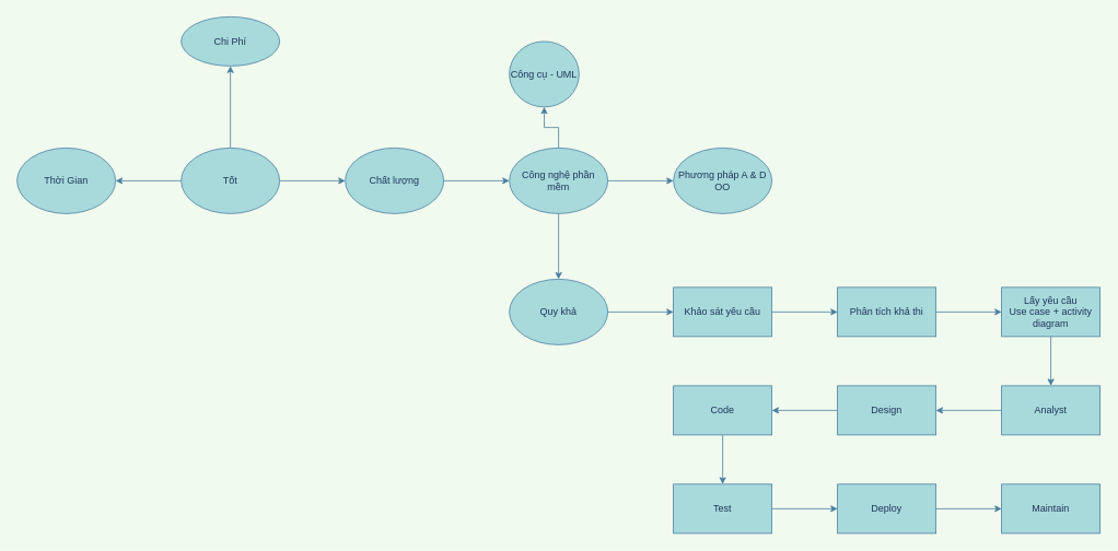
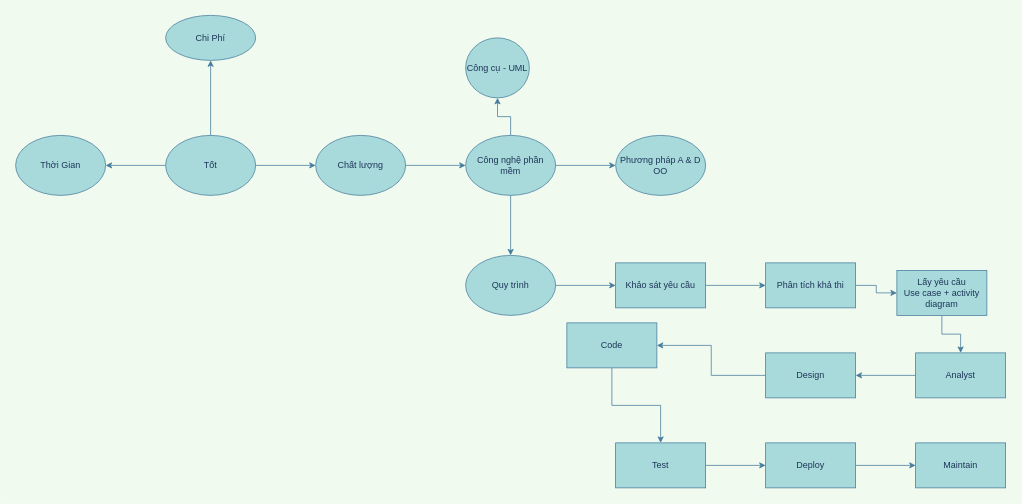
  <mxCell id="0" />
  <mxCell id="1" parent="0" />
  <mxCell id="2" value="" style="edgeStyle=orthogonalEdgeStyle;rounded=0;orthogonalLoop=1;jettySize=auto;html=1;labelBackgroundColor=#F1FAEE;strokeColor=#457B9D;fontColor=#1D3557;" edge="1" parent="1" source="5" target="6"><mxGeometry relative="1" as="geometry" /></mxCell>
  <mxCell id="3" value="" style="edgeStyle=orthogonalEdgeStyle;rounded=0;orthogonalLoop=1;jettySize=auto;html=1;labelBackgroundColor=#F1FAEE;strokeColor=#457B9D;fontColor=#1D3557;" edge="1" parent="1" source="5" target="7"><mxGeometry relative="1" as="geometry" /></mxCell>
  <mxCell id="4" value="" style="edgeStyle=orthogonalEdgeStyle;rounded=0;orthogonalLoop=1;jettySize=auto;html=1;labelBackgroundColor=#F1FAEE;strokeColor=#457B9D;fontColor=#1D3557;" edge="1" parent="1" source="5" target="9"><mxGeometry relative="1" as="geometry" /></mxCell>
  <mxCell id="5" value="Tốt" style="ellipse;whiteSpace=wrap;html=1;fillColor=#A8DADC;strokeColor=#457B9D;fontColor=#1D3557;" vertex="1" parent="1"><mxGeometry x="220" y="180" width="120" height="80" as="geometry" /></mxCell>
  <mxCell id="6" value="Chi Phí" style="ellipse;whiteSpace=wrap;html=1;fillColor=#A8DADC;strokeColor=#457B9D;fontColor=#1D3557;" vertex="1" parent="1"><mxGeometry x="220" y="20" width="120" height="60" as="geometry" /></mxCell>
  <mxCell id="7" value="Thời Gian" style="ellipse;whiteSpace=wrap;html=1;fillColor=#A8DADC;strokeColor=#457B9D;fontColor=#1D3557;" vertex="1" parent="1"><mxGeometry x="20" y="180" width="120" height="80" as="geometry" /></mxCell>
  <mxCell id="8" value="" style="edgeStyle=orthogonalEdgeStyle;rounded=0;orthogonalLoop=1;jettySize=auto;html=1;labelBackgroundColor=#F1FAEE;strokeColor=#457B9D;fontColor=#1D3557;" edge="1" parent="1" source="9" target="13"><mxGeometry relative="1" as="geometry" /></mxCell>
  <mxCell id="9" value="Chất lượng" style="ellipse;whiteSpace=wrap;html=1;fillColor=#A8DADC;strokeColor=#457B9D;fontColor=#1D3557;" vertex="1" parent="1"><mxGeometry x="420" y="180" width="120" height="80" as="geometry" /></mxCell>
  <mxCell id="10" value="" style="edgeStyle=orthogonalEdgeStyle;rounded=0;orthogonalLoop=1;jettySize=auto;html=1;labelBackgroundColor=#F1FAEE;strokeColor=#457B9D;fontColor=#1D3557;" edge="1" parent="1" source="13" target="14"><mxGeometry relative="1" as="geometry" /></mxCell>
  <mxCell id="11" value="" style="edgeStyle=orthogonalEdgeStyle;rounded=0;orthogonalLoop=1;jettySize=auto;html=1;labelBackgroundColor=#F1FAEE;strokeColor=#457B9D;fontColor=#1D3557;" edge="1" parent="1" source="13" target="16"><mxGeometry relative="1" as="geometry" /></mxCell>
  <mxCell id="12" value="" style="edgeStyle=orthogonalEdgeStyle;rounded=0;orthogonalLoop=1;jettySize=auto;html=1;labelBackgroundColor=#F1FAEE;strokeColor=#457B9D;fontColor=#1D3557;" edge="1" parent="1" source="13" target="17"><mxGeometry relative="1" as="geometry" /></mxCell>
  <mxCell id="13" value="Công nghệ phần mềm" style="ellipse;whiteSpace=wrap;html=1;fillColor=#A8DADC;strokeColor=#457B9D;fontColor=#1D3557;" vertex="1" parent="1"><mxGeometry x="620" y="180" width="120" height="80" as="geometry" /></mxCell>
  <mxCell id="14" value="Công cụ - UML" style="ellipse;whiteSpace=wrap;html=1;fillColor=#A8DADC;strokeColor=#457B9D;fontColor=#1D3557;" vertex="1" parent="1"><mxGeometry x="620" y="50" width="85" height="80" as="geometry" /></mxCell>
  <mxCell id="15" value="" style="edgeStyle=orthogonalEdgeStyle;rounded=0;orthogonalLoop=1;jettySize=auto;html=1;labelBackgroundColor=#F1FAEE;strokeColor=#457B9D;fontColor=#1D3557;" edge="1" parent="1" source="16" target="19"><mxGeometry relative="1" as="geometry" /></mxCell>
- <mxCell id="16" value="Quy khả" style="ellipse;whiteSpace=wrap;html=1;overflow=visible;fillColor=#A8DADC;strokeColor=#457B9D;fontColor=#1D3557;" vertex="1" parent="1"><mxGeometry x="620" y="340" width="120" height="80" as="geometry" /></mxCell>
+ <mxCell id="16" value="Quy trình" style="ellipse;whiteSpace=wrap;html=1;overflow=visible;fillColor=#A8DADC;strokeColor=#457B9D;fontColor=#1D3557;" vertex="1" parent="1"><mxGeometry x="620" y="340" width="120" height="80" as="geometry" /></mxCell>
  <mxCell id="17" value="Phương pháp A &amp;amp; D OO" style="ellipse;whiteSpace=wrap;html=1;fillColor=#A8DADC;strokeColor=#457B9D;fontColor=#1D3557;" vertex="1" parent="1"><mxGeometry x="820" y="180" width="120" height="80" as="geometry" /></mxCell>
  <mxCell id="18" value="" style="edgeStyle=orthogonalEdgeStyle;rounded=0;orthogonalLoop=1;jettySize=auto;html=1;labelBackgroundColor=#F1FAEE;strokeColor=#457B9D;fontColor=#1D3557;" edge="1" parent="1" source="19" target="21"><mxGeometry relative="1" as="geometry" /></mxCell>
  <mxCell id="19" value="Khảo sát yêu cầu" style="whiteSpace=wrap;html=1;fillColor=#A8DADC;strokeColor=#457B9D;fontColor=#1D3557;" vertex="1" parent="1"><mxGeometry x="820" y="350" width="120" height="60" as="geometry" /></mxCell>
  <mxCell id="20" value="" style="edgeStyle=orthogonalEdgeStyle;rounded=0;orthogonalLoop=1;jettySize=auto;html=1;labelBackgroundColor=#F1FAEE;strokeColor=#457B9D;fontColor=#1D3557;" edge="1" parent="1" source="21" target="23"><mxGeometry relative="1" as="geometry" /></mxCell>
  <mxCell id="21" value="Phân tích khả thi" style="whiteSpace=wrap;html=1;fillColor=#A8DADC;strokeColor=#457B9D;fontColor=#1D3557;" vertex="1" parent="1"><mxGeometry x="1020" y="350" width="120" height="60" as="geometry" /></mxCell>
  <mxCell id="22" value="" style="edgeStyle=orthogonalEdgeStyle;rounded=0;orthogonalLoop=1;jettySize=auto;html=1;labelBackgroundColor=#F1FAEE;strokeColor=#457B9D;fontColor=#1D3557;" edge="1" parent="1" source="23" target="25"><mxGeometry relative="1" as="geometry" /></mxCell>
- <mxCell id="23" value="Lấy yêu cầu&lt;br&gt;Use case + activity diagram" style="whiteSpace=wrap;html=1;fillColor=#A8DADC;strokeColor=#457B9D;fontColor=#1D3557;" vertex="1" parent="1"><mxGeometry x="1220" y="350" width="120" height="60" as="geometry" /></mxCell>
+ <mxCell id="23" value="Lấy yêu cầu&lt;br&gt;Use case + activity diagram" style="whiteSpace=wrap;html=1;fillColor=#A8DADC;strokeColor=#457B9D;fontColor=#1D3557;" vertex="1" parent="1"><mxGeometry x="1195" y="360" width="120" height="60" as="geometry" /></mxCell>
  <mxCell id="24" value="" style="edgeStyle=orthogonalEdgeStyle;rounded=0;orthogonalLoop=1;jettySize=auto;html=1;labelBackgroundColor=#F1FAEE;strokeColor=#457B9D;fontColor=#1D3557;" edge="1" parent="1" source="25" target="27"><mxGeometry relative="1" as="geometry" /></mxCell>
  <mxCell id="25" value="Analyst" style="whiteSpace=wrap;html=1;fillColor=#A8DADC;strokeColor=#457B9D;fontColor=#1D3557;" vertex="1" parent="1"><mxGeometry x="1220" y="470" width="120" height="60" as="geometry" /></mxCell>
  <mxCell id="26" value="" style="edgeStyle=orthogonalEdgeStyle;rounded=0;orthogonalLoop=1;jettySize=auto;html=1;labelBackgroundColor=#F1FAEE;strokeColor=#457B9D;fontColor=#1D3557;" edge="1" parent="1" source="27" target="29"><mxGeometry relative="1" as="geometry" /></mxCell>
  <mxCell id="27" value="Design" style="whiteSpace=wrap;html=1;fillColor=#A8DADC;strokeColor=#457B9D;fontColor=#1D3557;" vertex="1" parent="1"><mxGeometry x="1020" y="470" width="120" height="60" as="geometry" /></mxCell>
  <mxCell id="28" value="" style="edgeStyle=orthogonalEdgeStyle;rounded=0;orthogonalLoop=1;jettySize=auto;html=1;labelBackgroundColor=#F1FAEE;strokeColor=#457B9D;fontColor=#1D3557;" edge="1" parent="1" source="29" target="31"><mxGeometry relative="1" as="geometry" /></mxCell>
- <mxCell id="29" value="Code" style="whiteSpace=wrap;html=1;fillColor=#A8DADC;strokeColor=#457B9D;fontColor=#1D3557;" vertex="1" parent="1"><mxGeometry x="820" y="470" width="120" height="60" as="geometry" /></mxCell>
+ <mxCell id="29" value="Code" style="whiteSpace=wrap;html=1;fillColor=#A8DADC;strokeColor=#457B9D;fontColor=#1D3557;" vertex="1" parent="1"><mxGeometry x="755" y="430" width="120" height="60" as="geometry" /></mxCell>
  <mxCell id="30" value="" style="edgeStyle=orthogonalEdgeStyle;rounded=0;orthogonalLoop=1;jettySize=auto;html=1;labelBackgroundColor=#F1FAEE;strokeColor=#457B9D;fontColor=#1D3557;" edge="1" parent="1" source="31" target="33"><mxGeometry relative="1" as="geometry" /></mxCell>
  <mxCell id="31" value="Test" style="whiteSpace=wrap;html=1;fillColor=#A8DADC;strokeColor=#457B9D;fontColor=#1D3557;" vertex="1" parent="1"><mxGeometry x="820" y="590" width="120" height="60" as="geometry" /></mxCell>
  <mxCell id="32" value="" style="edgeStyle=orthogonalEdgeStyle;rounded=0;orthogonalLoop=1;jettySize=auto;html=1;labelBackgroundColor=#F1FAEE;strokeColor=#457B9D;fontColor=#1D3557;" edge="1" parent="1" source="33" target="34"><mxGeometry relative="1" as="geometry" /></mxCell>
  <mxCell id="33" value="Deploy" style="whiteSpace=wrap;html=1;fillColor=#A8DADC;strokeColor=#457B9D;fontColor=#1D3557;" vertex="1" parent="1"><mxGeometry x="1020" y="590" width="120" height="60" as="geometry" /></mxCell>
  <mxCell id="34" value="Maintain" style="whiteSpace=wrap;html=1;fillColor=#A8DADC;strokeColor=#457B9D;fontColor=#1D3557;" vertex="1" parent="1"><mxGeometry x="1220" y="590" width="120" height="60" as="geometry" /></mxCell>
